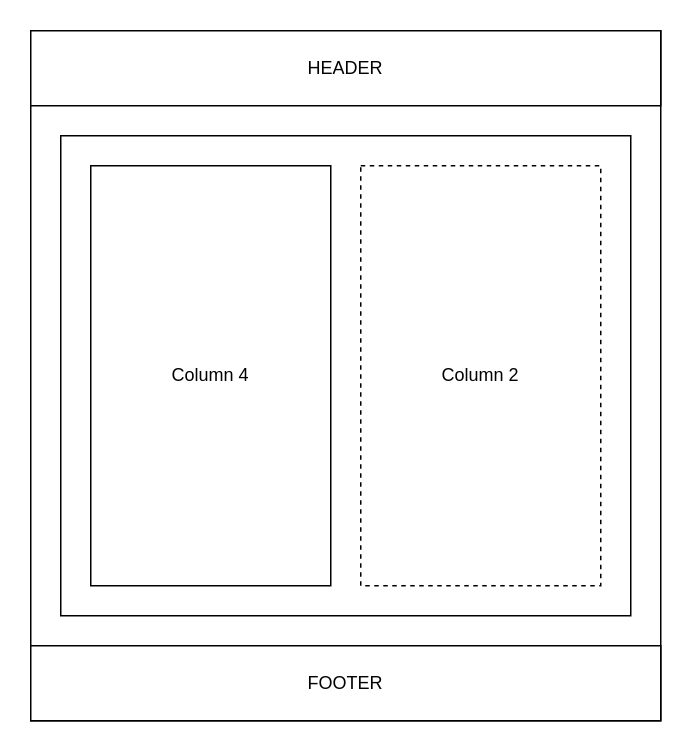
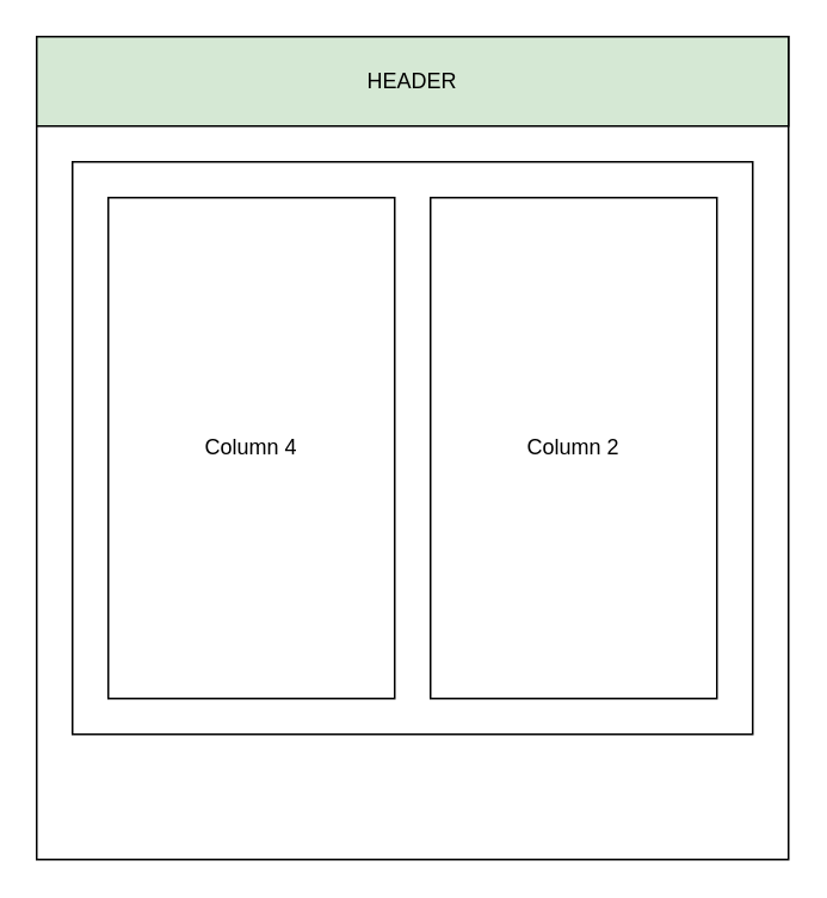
  <mxCell id="0" />
  <mxCell id="1" parent="0" />
  <mxCell id="2" value="" style="rounded=0;whiteSpace=wrap;html=1;strokeColor=default;fillColor=default;" parent="1" vertex="1"><mxGeometry x="20" y="20" width="420" height="460" as="geometry" /></mxCell>
  <mxCell id="3" value="" style="rounded=0;whiteSpace=wrap;html=1;" parent="1" vertex="1"><mxGeometry x="40" y="90" width="380" height="320" as="geometry" /></mxCell>
- <mxCell id="4" value="HEADER" style="rounded=0;whiteSpace=wrap;html=1;" parent="1" vertex="1"><mxGeometry x="20" y="20" width="420" height="50" as="geometry" /></mxCell>
- <mxCell id="5" value="Column 2" style="rounded=0;whiteSpace=wrap;html=1;dashed=1;" parent="1" vertex="1"><mxGeometry x="240" y="110" width="160" height="280" as="geometry" /></mxCell>
+ <mxCell id="4" value="HEADER" style="rounded=0;whiteSpace=wrap;html=1;fillColor=#d5e8d4;" parent="1" vertex="1"><mxGeometry x="20" y="20" width="420" height="50" as="geometry" /></mxCell>
+ <mxCell id="5" value="Column 2" style="rounded=0;whiteSpace=wrap;html=1;" parent="1" vertex="1"><mxGeometry x="240" y="110" width="160" height="280" as="geometry" /></mxCell>
  <mxCell id="6" value="Column 4" style="rounded=0;whiteSpace=wrap;html=1;" parent="1" vertex="1"><mxGeometry x="60" y="110" width="160" height="280" as="geometry" /></mxCell>
- <mxCell id="7" value="FOOTER" style="rounded=0;whiteSpace=wrap;html=1;" parent="1" vertex="1"><mxGeometry x="20" y="430" width="420" height="50" as="geometry" /></mxCell>
